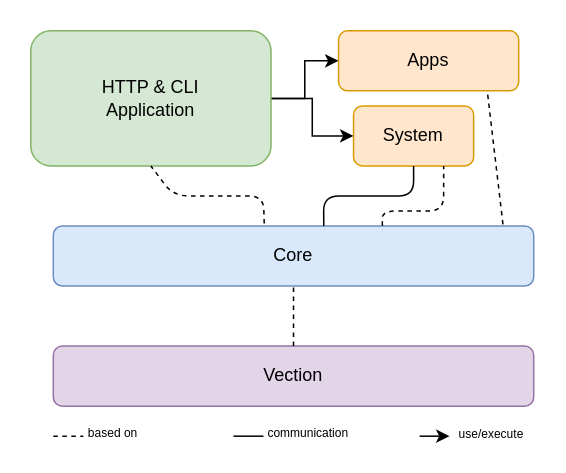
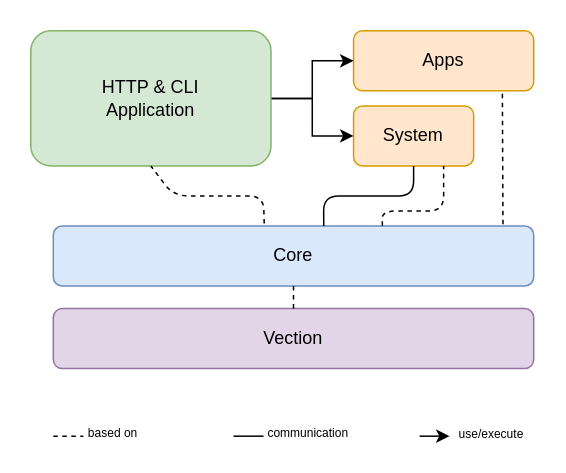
  <mxCell id="0" />
  <mxCell id="1" parent="0" />
  <mxCell id="2" value="System" style="rounded=1;whiteSpace=wrap;html=1;fillColor=#ffe6cc;strokeColor=#d79b00;" vertex="1" parent="1"><mxGeometry x="235" y="70" width="80" height="40" as="geometry" /></mxCell>
- <mxCell id="3" value="Apps" style="rounded=1;whiteSpace=wrap;html=1;fillColor=#ffe6cc;strokeColor=#d79b00;" vertex="1" parent="1"><mxGeometry x="225" y="20" width="120" height="40" as="geometry" /></mxCell>
+ <mxCell id="3" value="Apps" style="rounded=1;whiteSpace=wrap;html=1;fillColor=#ffe6cc;strokeColor=#d79b00;" vertex="1" parent="1"><mxGeometry x="235" y="20" width="120" height="40" as="geometry" /></mxCell>
  <mxCell id="4" value="Core" style="rounded=1;whiteSpace=wrap;html=1;fillColor=#dae8fc;strokeColor=#6c8ebf;" vertex="1" parent="1"><mxGeometry x="35" y="150" width="320" height="40" as="geometry" /></mxCell>
- <mxCell id="5" value="Vection" style="rounded=1;whiteSpace=wrap;html=1;fillColor=#e1d5e7;strokeColor=#9673a6;" vertex="1" parent="1"><mxGeometry x="35" y="230" width="320" height="40" as="geometry" /></mxCell>
+ <mxCell id="5" value="Vection" style="rounded=1;whiteSpace=wrap;html=1;fillColor=#e1d5e7;strokeColor=#9673a6;" vertex="1" parent="1"><mxGeometry x="35" y="205" width="320" height="40" as="geometry" /></mxCell>
  <mxCell id="6" style="edgeStyle=orthogonalEdgeStyle;rounded=0;orthogonalLoop=1;jettySize=auto;html=1;entryX=0;entryY=0.5;entryDx=0;entryDy=0;" edge="1" parent="1" source="8" target="3"><mxGeometry relative="1" as="geometry" /></mxCell>
  <mxCell id="7" style="edgeStyle=orthogonalEdgeStyle;rounded=0;orthogonalLoop=1;jettySize=auto;html=1;entryX=0;entryY=0.5;entryDx=0;entryDy=0;" edge="1" parent="1" source="8" target="2"><mxGeometry relative="1" as="geometry" /></mxCell>
  <mxCell id="8" value="HTTP &amp;amp; CLI&lt;br&gt;Application" style="rounded=1;whiteSpace=wrap;html=1;fillColor=#d5e8d4;strokeColor=#82b366;" vertex="1" parent="1"><mxGeometry x="20" y="20" width="160" height="90" as="geometry" /></mxCell>
  <mxCell id="9" value="" style="endArrow=none;dashed=1;html=1;entryX=0.5;entryY=1;entryDx=0;entryDy=0;exitX=0.439;exitY=-0.042;exitDx=0;exitDy=0;exitPerimeter=0;" edge="1" parent="1" source="4" target="8"><mxGeometry width="50" height="50" relative="1" as="geometry"><mxPoint x="-35" y="160" as="sourcePoint" /><mxPoint x="15" y="110" as="targetPoint" /><Array as="points"><mxPoint x="175" y="130" /><mxPoint x="115" y="130" /></Array></mxGeometry></mxCell>
  <mxCell id="10" value="" style="endArrow=none;html=1;exitX=0.563;exitY=0;exitDx=0;exitDy=0;entryX=0.5;entryY=1;entryDx=0;entryDy=0;exitPerimeter=0;" edge="1" parent="1" source="4" target="2"><mxGeometry width="50" height="50" relative="1" as="geometry"><mxPoint x="-45" y="160" as="sourcePoint" /><mxPoint x="5" y="110" as="targetPoint" /><Array as="points"><mxPoint x="215" y="130" /><mxPoint x="275" y="130" /></Array></mxGeometry></mxCell>
  <mxCell id="11" value="" style="endArrow=none;dashed=1;html=1;entryX=0.5;entryY=1;entryDx=0;entryDy=0;exitX=0.5;exitY=0;exitDx=0;exitDy=0;" edge="1" parent="1" source="5" target="4"><mxGeometry width="50" height="50" relative="1" as="geometry"><mxPoint x="-15" y="260" as="sourcePoint" /><mxPoint x="35" y="210" as="targetPoint" /></mxGeometry></mxCell>
  <mxCell id="12" value="" style="endArrow=none;dashed=1;html=1;exitX=0.685;exitY=-0.005;exitDx=0;exitDy=0;exitPerimeter=0;entryX=0.75;entryY=1;entryDx=0;entryDy=0;" edge="1" parent="1" source="4" target="2"><mxGeometry width="50" height="50" relative="1" as="geometry"><mxPoint x="435" y="120" as="sourcePoint" /><mxPoint x="495" y="80" as="targetPoint" /><Array as="points"><mxPoint x="254" y="140" /><mxPoint x="295" y="140" /></Array></mxGeometry></mxCell>
  <mxCell id="13" value="" style="endArrow=none;dashed=1;html=1;entryX=0.826;entryY=1.013;entryDx=0;entryDy=0;entryPerimeter=0;exitX=0.936;exitY=-0.028;exitDx=0;exitDy=0;exitPerimeter=0;" edge="1" parent="1" source="4" target="3"><mxGeometry width="50" height="50" relative="1" as="geometry"><mxPoint x="375" y="140" as="sourcePoint" /><mxPoint x="425" y="90" as="targetPoint" /></mxGeometry></mxCell>
  <mxCell id="14" value="" style="endArrow=none;dashed=1;html=1;" edge="1" parent="1"><mxGeometry width="50" height="50" relative="1" as="geometry"><mxPoint x="35" y="290" as="sourcePoint" /><mxPoint x="55" y="290" as="targetPoint" /></mxGeometry></mxCell>
  <mxCell id="15" value="&lt;font style=&quot;font-size: 8px&quot;&gt;based on&lt;/font&gt;" style="text;html=1;strokeColor=none;fillColor=none;align=center;verticalAlign=middle;whiteSpace=wrap;rounded=0;" vertex="1" parent="1"><mxGeometry x="55" y="282" width="40" height="10" as="geometry" /></mxCell>
  <mxCell id="16" value="" style="endArrow=none;html=1;" edge="1" parent="1"><mxGeometry width="50" height="50" relative="1" as="geometry"><mxPoint x="155" y="290" as="sourcePoint" /><mxPoint x="175" y="290" as="targetPoint" /><Array as="points"><mxPoint x="165" y="290" /></Array></mxGeometry></mxCell>
  <mxCell id="17" value="&lt;font style=&quot;font-size: 8px&quot;&gt;communication&lt;/font&gt;" style="text;html=1;strokeColor=none;fillColor=none;align=center;verticalAlign=middle;whiteSpace=wrap;rounded=0;" vertex="1" parent="1"><mxGeometry x="165" y="282" width="80" height="10" as="geometry" /></mxCell>
  <mxCell id="18" value="" style="endArrow=classic;html=1;" edge="1" parent="1"><mxGeometry width="50" height="50" relative="1" as="geometry"><mxPoint x="279" y="290" as="sourcePoint" /><mxPoint x="299" y="290" as="targetPoint" /><Array as="points"><mxPoint x="289" y="290" /></Array></mxGeometry></mxCell>
  <mxCell id="19" value="&lt;font style=&quot;font-size: 8px&quot;&gt;use/execute&lt;/font&gt;" style="text;html=1;strokeColor=none;fillColor=none;align=center;verticalAlign=middle;whiteSpace=wrap;rounded=0;" vertex="1" parent="1"><mxGeometry x="304" y="283" width="46" height="10" as="geometry" /></mxCell>
